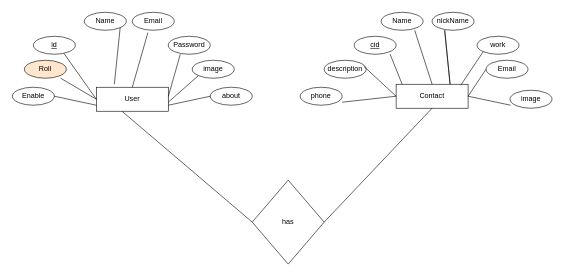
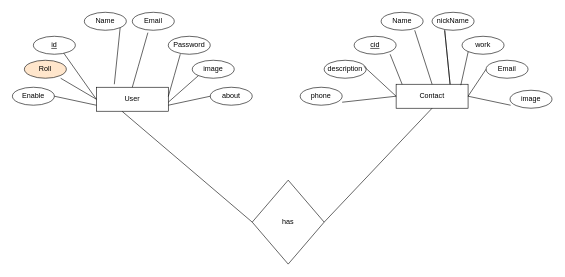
  <mxCell id="0" />
  <mxCell id="1" parent="0" />
  <mxCell id="2" value="User" style="rounded=0;whiteSpace=wrap;html=1;" parent="1" vertex="1"><mxGeometry x="160" y="145" width="120" height="40" as="geometry" /></mxCell>
  <mxCell id="3" value="Contact" style="rounded=0;whiteSpace=wrap;html=1;" parent="1" vertex="1"><mxGeometry x="660" y="140" width="120" height="40" as="geometry" /></mxCell>
  <mxCell id="4" value="Password" style="ellipse;whiteSpace=wrap;html=1;" parent="1" vertex="1"><mxGeometry x="280" y="60" width="70" height="30" as="geometry" /></mxCell>
  <mxCell id="5" style="edgeStyle=orthogonalEdgeStyle;rounded=0;orthogonalLoop=1;jettySize=auto;html=1;exitX=0.5;exitY=1;exitDx=0;exitDy=0;" parent="1" source="4" target="4" edge="1"><mxGeometry relative="1" as="geometry" /></mxCell>
  <mxCell id="6" value="Name" style="ellipse;whiteSpace=wrap;html=1;" parent="1" vertex="1"><mxGeometry x="140" y="20" width="70" height="30" as="geometry" /></mxCell>
  <mxCell id="7" value="Roll" style="ellipse;whiteSpace=wrap;html=1;fillColor=#ffe6cc;" parent="1" vertex="1"><mxGeometry x="40" y="100" width="70" height="30" as="geometry" /></mxCell>
  <mxCell id="8" value="Email" style="ellipse;whiteSpace=wrap;html=1;" parent="1" vertex="1"><mxGeometry x="220" y="20" width="70" height="30" as="geometry" /></mxCell>
  <mxCell id="9" value="Enable" style="ellipse;whiteSpace=wrap;html=1;" parent="1" vertex="1"><mxGeometry y="145" width="70" height="30" as="geometry" x="20" /></mxCell>
  <mxCell id="10" value="phone" style="ellipse;whiteSpace=wrap;html=1;" parent="1" vertex="1"><mxGeometry x="500" y="145" width="70" height="30" as="geometry" /></mxCell>
  <mxCell id="11" value="description" style="ellipse;whiteSpace=wrap;html=1;" parent="1" vertex="1"><mxGeometry x="540" y="100" width="70" height="30" as="geometry" /></mxCell>
  <mxCell id="12" value="&lt;u&gt;cid&lt;/u&gt;" style="ellipse;whiteSpace=wrap;html=1;" parent="1" vertex="1"><mxGeometry x="590" y="60" width="70" height="30" as="geometry" /></mxCell>
  <mxCell id="13" value="Name" style="ellipse;whiteSpace=wrap;html=1;" parent="1" vertex="1"><mxGeometry x="635" y="20" width="70" height="30" as="geometry" /></mxCell>
  <mxCell id="14" value="nickName" style="ellipse;whiteSpace=wrap;html=1;" parent="1" vertex="1"><mxGeometry x="720" y="20" width="70" height="30" as="geometry" /></mxCell>
- <mxCell id="15" value="work" style="ellipse;whiteSpace=wrap;html=1;" parent="1" vertex="1"><mxGeometry x="795" y="60" width="70" height="30" as="geometry" /></mxCell>
+ <mxCell id="15" value="work" style="ellipse;whiteSpace=wrap;html=1;" parent="1" vertex="1"><mxGeometry x="770" y="60" width="70" height="30" as="geometry" /></mxCell>
  <mxCell id="16" value="about" style="ellipse;whiteSpace=wrap;html=1;" parent="1" vertex="1"><mxGeometry x="350" y="145" width="70" height="30" as="geometry" /></mxCell>
  <mxCell id="17" value="id" style="ellipse;whiteSpace=wrap;html=1;fontStyle=4" parent="1" vertex="1"><mxGeometry x="55" y="60" width="70" height="30" as="geometry" /></mxCell>
  <mxCell id="18" value="image" style="ellipse;whiteSpace=wrap;html=1;" parent="1" vertex="1"><mxGeometry x="320" y="100" width="70" height="30" as="geometry" /></mxCell>
  <mxCell id="19" style="edgeStyle=orthogonalEdgeStyle;rounded=0;orthogonalLoop=1;jettySize=auto;html=1;exitX=0.5;exitY=1;exitDx=0;exitDy=0;" parent="1" source="15" target="15" edge="1"><mxGeometry relative="1" as="geometry" /></mxCell>
  <mxCell id="20" value="image" style="ellipse;whiteSpace=wrap;html=1;" parent="1" vertex="1"><mxGeometry x="850" y="150" width="70" height="30" as="geometry" /></mxCell>
  <mxCell id="21" value="Email" style="ellipse;whiteSpace=wrap;html=1;" parent="1" vertex="1"><mxGeometry x="810" y="100" width="70" height="30" as="geometry" /></mxCell>
  <mxCell id="22" value="has" style="rhombus;whiteSpace=wrap;html=1;" parent="1" vertex="1"><mxGeometry x="420" y="300" width="120" height="140" as="geometry" /></mxCell>
  <mxCell id="23" value="" style="endArrow=none;html=1;rounded=0;entryX=0.36;entryY=1.01;entryDx=0;entryDy=0;entryPerimeter=0;" parent="1" target="2" edge="1"><mxGeometry width="50" height="50" relative="1" as="geometry"><mxPoint x="420" y="370" as="sourcePoint" /><mxPoint x="210.04" y="200" as="targetPoint" /><Array as="points"><mxPoint x="420" y="370" /></Array></mxGeometry></mxCell>
  <mxCell id="24" value="" style="endArrow=none;html=1;rounded=0;entryX=0.5;entryY=1;entryDx=0;entryDy=0;" parent="1" target="3" edge="1"><mxGeometry width="50" height="50" relative="1" as="geometry"><mxPoint x="540" y="370" as="sourcePoint" /><mxPoint x="493" y="105" as="targetPoint" /><Array as="points"><mxPoint x="540" y="370" /></Array></mxGeometry></mxCell>
  <mxCell id="25" value="" style="endArrow=none;html=1;rounded=0;entryX=0.371;entryY=1.132;entryDx=0;entryDy=0;exitX=0.5;exitY=0;exitDx=0;exitDy=0;entryPerimeter=0;" parent="1" source="2" target="8" edge="1"><mxGeometry width="50" height="50" relative="1" as="geometry"><mxPoint x="220" y="140" as="sourcePoint" /><mxPoint x="-17" y="-65" as="targetPoint" /><Array as="points"><mxPoint x="230" y="110" /></Array></mxGeometry></mxCell>
  <mxCell id="26" value="" style="endArrow=none;html=1;rounded=0;entryX=1;entryY=1;entryDx=0;entryDy=0;" parent="1" target="6" edge="1"><mxGeometry width="50" height="50" relative="1" as="geometry"><mxPoint x="190" y="140" as="sourcePoint" /><mxPoint x="196" y="9" as="targetPoint" /><Array as="points" /></mxGeometry></mxCell>
  <mxCell id="27" value="" style="endArrow=none;html=1;rounded=0;exitX=0.5;exitY=0;exitDx=0;exitDy=0;" parent="1" edge="1"><mxGeometry width="50" height="50" relative="1" as="geometry"><mxPoint x="280" y="160.5" as="sourcePoint" /><mxPoint x="300" y="90" as="targetPoint" /><Array as="points"><mxPoint x="290" y="125.5" /></Array></mxGeometry></mxCell>
  <mxCell id="28" value="" style="endArrow=none;html=1;rounded=0;entryX=0;entryY=1;entryDx=0;entryDy=0;" parent="1" target="18" edge="1"><mxGeometry width="50" height="50" relative="1" as="geometry"><mxPoint x="280" y="170" as="sourcePoint" /><mxPoint x="336" y="145" as="targetPoint" /><Array as="points" /></mxGeometry></mxCell>
  <mxCell id="29" value="" style="endArrow=none;html=1;rounded=0;entryX=0.725;entryY=0.941;entryDx=0;entryDy=0;exitX=0;exitY=0.5;exitDx=0;exitDy=0;entryPerimeter=0;" parent="1" source="2" target="17" edge="1"><mxGeometry width="50" height="50" relative="1" as="geometry"><mxPoint x="80" y="281" as="sourcePoint" /><mxPoint x="106" y="190" as="targetPoint" /><Array as="points" /></mxGeometry></mxCell>
  <mxCell id="30" value="" style="endArrow=none;html=1;rounded=0;entryX=0.725;entryY=0.941;entryDx=0;entryDy=0;entryPerimeter=0;exitX=0;exitY=0.5;exitDx=0;exitDy=0;" parent="1" source="2" edge="1"><mxGeometry width="50" height="50" relative="1" as="geometry"><mxPoint x="150" y="170" as="sourcePoint" /><mxPoint x="100.5" y="130" as="targetPoint" /><Array as="points" /></mxGeometry></mxCell>
  <mxCell id="31" value="" style="endArrow=none;html=1;rounded=0;entryX=0.725;entryY=0.941;entryDx=0;entryDy=0;exitX=0;exitY=0.75;exitDx=0;exitDy=0;entryPerimeter=0;" parent="1" source="2" edge="1"><mxGeometry width="50" height="50" relative="1" as="geometry"><mxPoint x="119" y="237" as="sourcePoint" /><mxPoint x="90" y="160" as="targetPoint" /><Array as="points" /></mxGeometry></mxCell>
  <mxCell id="32" value="" style="endArrow=none;html=1;rounded=0;entryX=0.725;entryY=0.941;entryDx=0;entryDy=0;exitX=0.5;exitY=0;exitDx=0;exitDy=0;entryPerimeter=0;" parent="1" source="3" edge="1"><mxGeometry width="50" height="50" relative="1" as="geometry"><mxPoint x="720" y="127" as="sourcePoint" /><mxPoint x="691" y="50" as="targetPoint" /><Array as="points" /></mxGeometry></mxCell>
  <mxCell id="33" value="" style="endArrow=none;html=1;rounded=0;entryX=0.725;entryY=0.941;entryDx=0;entryDy=0;entryPerimeter=0;exitX=0.75;exitY=0;exitDx=0;exitDy=0;" parent="1" source="3" edge="1"><mxGeometry width="50" height="50" relative="1" as="geometry"><mxPoint x="760" y="130" as="sourcePoint" /><mxPoint x="741" y="50" as="targetPoint" /><Array as="points" /></mxGeometry></mxCell>
  <mxCell id="34" value="" style="endArrow=none;html=1;rounded=0;entryX=0.725;entryY=0.941;entryDx=0;entryDy=0;entryPerimeter=0;exitX=0.75;exitY=0;exitDx=0;exitDy=0;" parent="1" edge="1"><mxGeometry width="50" height="50" relative="1" as="geometry"><mxPoint x="750" y="140" as="sourcePoint" /><mxPoint x="741" y="50" as="targetPoint" /><Array as="points" /></mxGeometry></mxCell>
  <mxCell id="35" value="" style="endArrow=none;html=1;rounded=0;entryX=0;entryY=1;entryDx=0;entryDy=0;exitX=0.899;exitY=0.039;exitDx=0;exitDy=0;exitPerimeter=0;" parent="1" source="3" target="15" edge="1"><mxGeometry width="50" height="50" relative="1" as="geometry"><mxPoint x="830" y="190" as="sourcePoint" /><mxPoint x="801" y="100" as="targetPoint" /><Array as="points" /></mxGeometry></mxCell>
  <mxCell id="36" value="" style="endArrow=none;html=1;rounded=0;" parent="1" edge="1"><mxGeometry width="50" height="50" relative="1" as="geometry"><mxPoint x="670" y="140" as="sourcePoint" /><mxPoint x="650" y="90" as="targetPoint" /><Array as="points" /></mxGeometry></mxCell>
  <mxCell id="37" value="" style="endArrow=none;html=1;rounded=0;entryX=0.725;entryY=0.941;entryDx=0;entryDy=0;exitX=0;exitY=0.5;exitDx=0;exitDy=0;entryPerimeter=0;" parent="1" source="3" edge="1"><mxGeometry width="50" height="50" relative="1" as="geometry"><mxPoint x="635" y="200" as="sourcePoint" /><mxPoint x="606" y="110" as="targetPoint" /><Array as="points" /></mxGeometry></mxCell>
  <mxCell id="38" value="" style="endArrow=none;html=1;rounded=0;entryX=0.725;entryY=0.941;entryDx=0;entryDy=0;entryPerimeter=0;" parent="1" edge="1"><mxGeometry width="50" height="50" relative="1" as="geometry"><mxPoint x="660" y="160" as="sourcePoint" /><mxPoint x="570" y="170" as="targetPoint" /><Array as="points" /></mxGeometry></mxCell>
  <mxCell id="39" value="" style="endArrow=none;html=1;rounded=0;entryX=0.725;entryY=0.941;entryDx=0;entryDy=0;exitX=1;exitY=0.5;exitDx=0;exitDy=0;entryPerimeter=0;" parent="1" source="3" edge="1"><mxGeometry width="50" height="50" relative="1" as="geometry"><mxPoint x="839" y="205" as="sourcePoint" /><mxPoint x="810" y="115" as="targetPoint" /><Array as="points" /></mxGeometry></mxCell>
  <mxCell id="40" value="" style="endArrow=none;html=1;rounded=0;exitX=1;exitY=0.5;exitDx=0;exitDy=0;" parent="1" source="3" edge="1"><mxGeometry width="50" height="50" relative="1" as="geometry"><mxPoint x="880" y="265" as="sourcePoint" /><mxPoint x="851" y="175" as="targetPoint" /><Array as="points" /></mxGeometry></mxCell>
  <mxCell id="41" value="" style="endArrow=none;html=1;rounded=0;entryX=0.725;entryY=0.941;entryDx=0;entryDy=0;exitX=1;exitY=0.75;exitDx=0;exitDy=0;entryPerimeter=0;" parent="1" source="2" edge="1"><mxGeometry width="50" height="50" relative="1" as="geometry"><mxPoint x="379" y="250" as="sourcePoint" /><mxPoint x="350" y="160" as="targetPoint" /><Array as="points" /></mxGeometry></mxCell>
